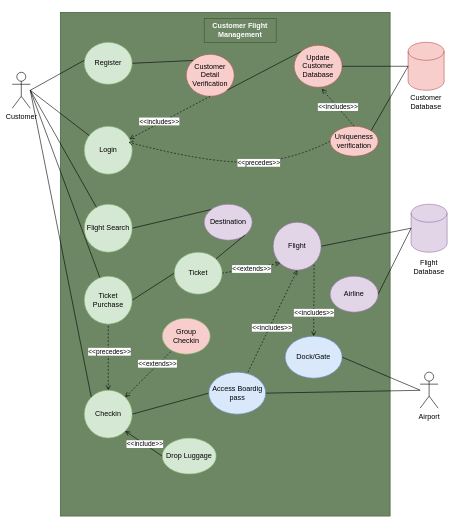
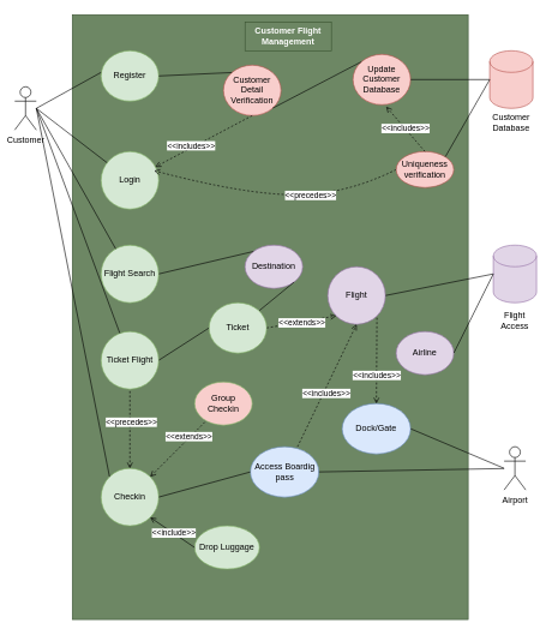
  <mxCell id="0" />
  <mxCell id="1" parent="0" />
  <mxCell id="2" value="" style="rounded=0;whiteSpace=wrap;html=1;fillColor=#6d8764;fontColor=#ffffff;strokeColor=#3A5431;" vertex="1" parent="1"><mxGeometry x="100" width="550" height="840" as="geometry" y="20" /></mxCell>
  <mxCell id="3" value="&lt;b&gt;Customer Flight Management&lt;/b&gt;" style="rounded=0;whiteSpace=wrap;html=1;fillColor=#6d8764;fontColor=#ffffff;strokeColor=#3A5431;" parent="1" vertex="1"><mxGeometry x="340" y="30" width="120" height="40" as="geometry" /></mxCell>
  <mxCell id="4" value="Customer" style="shape=umlActor;verticalLabelPosition=bottom;verticalAlign=top;html=1;outlineConnect=0;" parent="1" vertex="1"><mxGeometry x="20" y="120" width="30" height="60" as="geometry" /></mxCell>
  <mxCell id="5" value="Register" style="ellipse;whiteSpace=wrap;html=1;fillColor=#d5e8d4;strokeColor=#82b366;" parent="1" vertex="1"><mxGeometry x="140" y="70" width="80" height="70" as="geometry" /></mxCell>
  <mxCell id="6" value="Login" style="ellipse;whiteSpace=wrap;html=1;fillColor=#d5e8d4;strokeColor=#82b366;" parent="1" vertex="1"><mxGeometry x="140" y="210" width="80" height="80" as="geometry" /></mxCell>
  <mxCell id="7" value="Flight Search" style="ellipse;whiteSpace=wrap;html=1;fillColor=#d5e8d4;strokeColor=#82b366;" parent="1" vertex="1"><mxGeometry x="140" y="340" width="80" height="80" as="geometry" /></mxCell>
  <mxCell id="8" value="Checkin" style="ellipse;whiteSpace=wrap;html=1;fillColor=#d5e8d4;strokeColor=#82b366;" parent="1" vertex="1"><mxGeometry x="140" y="650" width="80" height="80" as="geometry" /></mxCell>
  <mxCell id="9" value="Drop Luggage" style="ellipse;whiteSpace=wrap;html=1;fillColor=#d5e8d4;strokeColor=#82b366;" parent="1" vertex="1"><mxGeometry x="270" y="730" width="90" height="60" as="geometry" /></mxCell>
  <mxCell id="10" value="Access Boardig pass" style="ellipse;whiteSpace=wrap;html=1;fillColor=#dae8fc;strokeColor=#6c8ebf;" parent="1" vertex="1"><mxGeometry x="347.5" y="620" width="95" height="70" as="geometry" /></mxCell>
  <mxCell id="11" value="Group Checkin" style="ellipse;whiteSpace=wrap;html=1;fillColor=#f8cecc;strokeColor=#82b366;" parent="1" vertex="1"><mxGeometry x="270" y="530" width="80" height="60" as="geometry" /></mxCell>
  <mxCell id="12" value="" style="endArrow=none;html=1;rounded=0;entryX=0;entryY=0.429;entryDx=0;entryDy=0;entryPerimeter=0;" parent="1" target="5" edge="1"><mxGeometry width="50" height="50" relative="1" as="geometry"><mxPoint x="50" y="150" as="sourcePoint" /><mxPoint x="160" y="140" as="targetPoint" /></mxGeometry></mxCell>
  <mxCell id="13" value="" style="endArrow=none;html=1;rounded=0;" parent="1" target="7" edge="1"><mxGeometry width="50" height="50" relative="1" as="geometry"><mxPoint x="50" y="150" as="sourcePoint" /><mxPoint x="160" y="160" as="targetPoint" /></mxGeometry></mxCell>
  <mxCell id="14" value="" style="endArrow=none;html=1;rounded=0;entryX=0;entryY=0;entryDx=0;entryDy=0;" parent="1" target="8" edge="1"><mxGeometry width="50" height="50" relative="1" as="geometry"><mxPoint x="50" y="150" as="sourcePoint" /><mxPoint x="160" y="160" as="targetPoint" /></mxGeometry></mxCell>
  <mxCell id="15" value="" style="endArrow=none;dashed=1;html=1;rounded=0;exitX=1;exitY=0;exitDx=0;exitDy=0;endFill=0;startFill=0;startArrow=open;" parent="1" source="8" target="11" edge="1"><mxGeometry width="50" height="50" relative="1" as="geometry"><mxPoint x="110" y="550" as="sourcePoint" /><mxPoint x="160" y="500" as="targetPoint" /></mxGeometry></mxCell>
  <mxCell id="16" value="&amp;lt;&amp;lt;extends&amp;gt;&amp;gt;" style="edgeLabel;html=1;align=center;verticalAlign=middle;resizable=0;points=[];" parent="15" vertex="1" connectable="0"><mxGeometry x="-0.014" relative="1" as="geometry"><mxPoint x="15" y="-18" as="offset" /></mxGeometry></mxCell>
  <mxCell id="17" value="" style="endArrow=open;dashed=0;html=1;rounded=0;entryX=1;entryY=1;entryDx=0;entryDy=0;exitX=0;exitY=0.5;exitDx=0;exitDy=0;startArrow=none;startFill=0;endFill=0;" parent="1" source="9" target="8" edge="1"><mxGeometry width="50" height="50" relative="1" as="geometry"><mxPoint x="110" y="600" as="sourcePoint" /><mxPoint x="160" y="550" as="targetPoint" /></mxGeometry></mxCell>
  <mxCell id="18" value="&amp;lt;&amp;lt;include&amp;gt;&amp;gt;" style="edgeLabel;html=1;align=center;verticalAlign=middle;resizable=0;points=[];" parent="17" vertex="1" connectable="0"><mxGeometry x="0.308" relative="1" as="geometry"><mxPoint x="11" y="7" as="offset" /></mxGeometry></mxCell>
  <mxCell id="19" value="" style="endArrow=none;html=1;rounded=0;" parent="1" target="6" edge="1"><mxGeometry width="50" height="50" relative="1" as="geometry"><mxPoint x="50" y="150" as="sourcePoint" /><mxPoint x="160" y="110" as="targetPoint" /></mxGeometry></mxCell>
  <mxCell id="20" value="" style="shape=cylinder3;whiteSpace=wrap;html=1;boundedLbl=1;backgroundOutline=1;size=15;fillColor=#f8cecc;strokeColor=#b85450;" parent="1" vertex="1"><mxGeometry x="680" y="70" width="60" height="80" as="geometry" /></mxCell>
  <mxCell id="21" value="Customer Database" style="text;html=1;align=center;verticalAlign=middle;whiteSpace=wrap;rounded=0;" parent="1" vertex="1"><mxGeometry x="685" y="160" width="50" height="20" as="geometry" /></mxCell>
  <mxCell id="22" value="Update&lt;div&gt;Customer&lt;/div&gt;&lt;div&gt;Database&lt;/div&gt;" style="ellipse;whiteSpace=wrap;html=1;fillColor=#f8cecc;strokeColor=#b85450;" parent="1" vertex="1"><mxGeometry x="490" y="75" width="80" height="70" as="geometry" /></mxCell>
  <mxCell id="23" value="Customer&lt;div&gt;Detail&lt;br&gt;&lt;div&gt;Verification&lt;/div&gt;&lt;/div&gt;" style="ellipse;whiteSpace=wrap;html=1;fillColor=#f8cecc;strokeColor=#b85450;" parent="1" vertex="1"><mxGeometry x="310" y="90" width="80" height="70" as="geometry" /></mxCell>
  <mxCell id="24" value="Uniqueness&lt;div&gt;verification&lt;/div&gt;" style="ellipse;whiteSpace=wrap;html=1;fillColor=#f8cecc;strokeColor=#b85450;" parent="1" vertex="1"><mxGeometry x="550" y="210" width="80" height="50" as="geometry" /></mxCell>
  <mxCell id="25" value="" style="endArrow=none;html=1;rounded=0;exitX=1;exitY=0.5;exitDx=0;exitDy=0;entryX=0;entryY=0;entryDx=0;entryDy=0;" parent="1" source="5" target="23" edge="1"><mxGeometry width="50" height="50" relative="1" as="geometry"><mxPoint x="390" y="230" as="sourcePoint" /><mxPoint x="440" y="180" as="targetPoint" /></mxGeometry></mxCell>
  <mxCell id="26" value="" style="endArrow=open;html=1;rounded=0;exitX=0.5;exitY=0;exitDx=0;exitDy=0;dashed=1;startArrow=none;startFill=0;endFill=0;entryX=0.577;entryY=1.038;entryDx=0;entryDy=0;entryPerimeter=0;" parent="1" source="24" target="22" edge="1"><mxGeometry width="50" height="50" relative="1" as="geometry"><mxPoint x="310" y="230" as="sourcePoint" /><mxPoint x="440" y="180" as="targetPoint" /></mxGeometry></mxCell>
  <mxCell id="27" value="&amp;lt;&amp;lt;includes&amp;gt;&amp;gt;" style="edgeLabel;html=1;align=center;verticalAlign=middle;resizable=0;points=[];" parent="26" vertex="1" connectable="0"><mxGeometry x="-0.569" y="-1" relative="1" as="geometry"><mxPoint x="-16" y="-18" as="offset" /></mxGeometry></mxCell>
  <mxCell id="28" value="" style="endArrow=none;html=1;rounded=0;entryX=0;entryY=0;entryDx=0;entryDy=0;exitX=1;exitY=1;exitDx=0;exitDy=0;" parent="1" source="23" target="22" edge="1"><mxGeometry width="50" height="50" relative="1" as="geometry"><mxPoint x="290" y="230" as="sourcePoint" /><mxPoint x="340" y="180" as="targetPoint" /></mxGeometry></mxCell>
  <mxCell id="29" value="" style="endArrow=none;html=1;rounded=0;entryX=0;entryY=0.5;entryDx=0;entryDy=0;entryPerimeter=0;exitX=1;exitY=0.5;exitDx=0;exitDy=0;" parent="1" source="22" target="20" edge="1"><mxGeometry width="50" height="50" relative="1" as="geometry"><mxPoint x="360" y="280" as="sourcePoint" /><mxPoint x="410" y="230" as="targetPoint" /></mxGeometry></mxCell>
  <mxCell id="30" value="" style="endArrow=none;html=1;rounded=0;entryX=0;entryY=0.5;entryDx=0;entryDy=0;entryPerimeter=0;exitX=1;exitY=0;exitDx=0;exitDy=0;" parent="1" source="24" target="20" edge="1"><mxGeometry width="50" height="50" relative="1" as="geometry"><mxPoint x="360" y="280" as="sourcePoint" /><mxPoint x="410" y="230" as="targetPoint" /></mxGeometry></mxCell>
  <mxCell id="31" value="" style="endArrow=open;dashed=1;html=1;rounded=0;exitX=0.5;exitY=1;exitDx=0;exitDy=0;startArrow=none;startFill=0;endFill=0;" parent="1" source="23" target="6" edge="1"><mxGeometry width="50" height="50" relative="1" as="geometry"><mxPoint x="360" y="190" as="sourcePoint" /><mxPoint x="410" y="140" as="targetPoint" /></mxGeometry></mxCell>
  <mxCell id="32" value="&amp;lt;&amp;lt;includes&amp;gt;&amp;gt;" style="edgeLabel;html=1;align=center;verticalAlign=middle;resizable=0;points=[];" parent="31" vertex="1" connectable="0"><mxGeometry x="0.243" y="-3" relative="1" as="geometry"><mxPoint as="offset" /></mxGeometry></mxCell>
  <mxCell id="33" value="Destination" style="ellipse;whiteSpace=wrap;html=1;fillColor=#e1d5e7;strokeColor=#9673a6;" parent="1" vertex="1"><mxGeometry x="340" y="340" width="80" height="60" as="geometry" /></mxCell>
  <mxCell id="34" value="" style="shape=cylinder3;whiteSpace=wrap;html=1;boundedLbl=1;backgroundOutline=1;size=15;fillColor=#e1d5e7;strokeColor=#9673a6;" parent="1" vertex="1"><mxGeometry x="685" y="340" width="60" height="80" as="geometry" /></mxCell>
- <mxCell id="35" value="Flight Database" style="text;html=1;align=center;verticalAlign=middle;whiteSpace=wrap;rounded=0;" parent="1" vertex="1"><mxGeometry x="685" y="430" width="60" height="30" as="geometry" /></mxCell>
- <mxCell id="36" value="Ticket Purchase" style="ellipse;whiteSpace=wrap;html=1;fillColor=#d5e8d4;strokeColor=#82b366;" parent="1" vertex="1"><mxGeometry x="140" y="460" width="80" height="80" as="geometry" /></mxCell>
+ <mxCell id="35" value="Flight Access" style="text;html=1;align=center;verticalAlign=middle;whiteSpace=wrap;rounded=0;" parent="1" vertex="1"><mxGeometry x="685" y="430" width="60" height="30" as="geometry" /></mxCell>
+ <mxCell id="36" value="Ticket Flight" style="ellipse;whiteSpace=wrap;html=1;fillColor=#d5e8d4;strokeColor=#82b366;" parent="1" vertex="1"><mxGeometry x="140" y="460" width="80" height="80" as="geometry" /></mxCell>
  <mxCell id="37" value="Flight" style="ellipse;whiteSpace=wrap;html=1;fillColor=#e1d5e7;strokeColor=#9673a6;" parent="1" vertex="1"><mxGeometry x="455" y="370" width="80" height="80" as="geometry" /></mxCell>
  <mxCell id="38" value="" style="endArrow=none;html=1;rounded=0;entryX=1;entryY=0.5;entryDx=0;entryDy=0;exitX=0;exitY=0;exitDx=0;exitDy=0;" parent="1" source="33" target="7" edge="1"><mxGeometry width="50" height="50" relative="1" as="geometry"><mxPoint x="400" y="360" as="sourcePoint" /><mxPoint x="450" y="310" as="targetPoint" /></mxGeometry></mxCell>
  <mxCell id="39" value="" style="endArrow=none;html=1;rounded=0;" parent="1" source="36" edge="1"><mxGeometry width="50" height="50" relative="1" as="geometry"><mxPoint x="400" y="460" as="sourcePoint" /><mxPoint x="50" y="150" as="targetPoint" /></mxGeometry></mxCell>
  <mxCell id="40" value="Airline" style="ellipse;whiteSpace=wrap;html=1;fillColor=#e1d5e7;strokeColor=#9673a6;" parent="1" vertex="1"><mxGeometry x="550" y="460" width="80" height="60" as="geometry" /></mxCell>
  <mxCell id="41" value="" style="endArrow=none;html=1;rounded=0;entryX=1;entryY=0.5;entryDx=0;entryDy=0;exitX=0;exitY=0.5;exitDx=0;exitDy=0;exitPerimeter=0;" parent="1" source="34" target="40" edge="1"><mxGeometry width="50" height="50" relative="1" as="geometry"><mxPoint x="400" y="460" as="sourcePoint" /><mxPoint x="450" y="410" as="targetPoint" /></mxGeometry></mxCell>
  <mxCell id="42" value="" style="endArrow=none;html=1;rounded=0;entryX=0;entryY=0.5;entryDx=0;entryDy=0;entryPerimeter=0;exitX=1;exitY=0.5;exitDx=0;exitDy=0;" parent="1" source="37" target="34" edge="1"><mxGeometry width="50" height="50" relative="1" as="geometry"><mxPoint x="400" y="460" as="sourcePoint" /><mxPoint x="450" y="410" as="targetPoint" /></mxGeometry></mxCell>
  <mxCell id="43" value="" style="endArrow=none;html=1;rounded=0;exitX=1;exitY=1;exitDx=0;exitDy=0;" parent="1" source="33" target="51" edge="1"><mxGeometry width="50" height="50" relative="1" as="geometry"><mxPoint x="400" y="360" as="sourcePoint" /><mxPoint x="450" y="310" as="targetPoint" /></mxGeometry></mxCell>
  <mxCell id="44" value="" style="endArrow=none;html=1;rounded=0;exitX=1;exitY=0.5;exitDx=0;exitDy=0;entryX=0;entryY=0.5;entryDx=0;entryDy=0;" parent="1" source="8" target="10" edge="1"><mxGeometry width="50" height="50" relative="1" as="geometry"><mxPoint x="400" y="760" as="sourcePoint" /><mxPoint x="450" y="710" as="targetPoint" /></mxGeometry></mxCell>
  <mxCell id="45" value="" style="endArrow=open;html=1;rounded=0;exitX=0;exitY=0.5;exitDx=0;exitDy=0;entryX=0.919;entryY=0.332;entryDx=0;entryDy=0;curved=1;endFill=0;dashed=1;entryPerimeter=0;" parent="1" source="24" target="6" edge="1"><mxGeometry width="50" height="50" relative="1" as="geometry"><mxPoint x="620" y="230" as="sourcePoint" /><mxPoint x="220" y="260" as="targetPoint" /><Array as="points"><mxPoint x="480" y="270" /><mxPoint x="340" y="270" /></Array></mxGeometry></mxCell>
  <mxCell id="46" value="&amp;lt;&amp;lt;precedes&amp;gt;&amp;gt;" style="edgeLabel;html=1;align=center;verticalAlign=middle;resizable=0;points=[];" vertex="1" connectable="0" parent="45"><mxGeometry x="-0.032" y="-17" relative="1" as="geometry"><mxPoint x="41" y="17" as="offset" /></mxGeometry></mxCell>
  <mxCell id="47" value="Airport" style="shape=umlActor;verticalLabelPosition=bottom;verticalAlign=top;html=1;outlineConnect=0;" vertex="1" parent="1"><mxGeometry x="700" y="620" width="30" height="60" as="geometry" /></mxCell>
  <mxCell id="48" value="" style="endArrow=none;html=1;rounded=0;exitX=1;exitY=0.5;exitDx=0;exitDy=0;" edge="1" parent="1" source="10" target="47"><mxGeometry width="50" height="50" relative="1" as="geometry"><mxPoint x="340" y="640" as="sourcePoint" /><mxPoint x="282.222" y="900" as="targetPoint" /></mxGeometry></mxCell>
  <mxCell id="49" value="" style="endArrow=none;dashed=1;html=1;rounded=0;entryX=0.5;entryY=1;entryDx=0;entryDy=0;exitX=0.5;exitY=0;exitDx=0;exitDy=0;startArrow=open;startFill=0;" edge="1" parent="1" source="8" target="36"><mxGeometry width="50" height="50" relative="1" as="geometry"><mxPoint x="340" y="540" as="sourcePoint" /><mxPoint x="390" y="490" as="targetPoint" /></mxGeometry></mxCell>
  <mxCell id="50" value="&amp;lt;&amp;lt;precedes&amp;gt;&amp;gt;" style="edgeLabel;html=1;align=center;verticalAlign=middle;resizable=0;points=[];" vertex="1" connectable="0" parent="49"><mxGeometry x="0.178" y="-1" relative="1" as="geometry"><mxPoint as="offset" /></mxGeometry></mxCell>
  <mxCell id="51" value="Ticket" style="ellipse;whiteSpace=wrap;html=1;fillColor=#d5e8d4;strokeColor=#82b366;" vertex="1" parent="1"><mxGeometry x="290" y="420" width="80" height="70" as="geometry" /></mxCell>
  <mxCell id="52" value="" style="endArrow=none;html=1;rounded=0;exitX=1;exitY=0.5;exitDx=0;exitDy=0;entryX=0;entryY=0.5;entryDx=0;entryDy=0;" edge="1" parent="1" source="36" target="51"><mxGeometry width="50" height="50" relative="1" as="geometry"><mxPoint x="340" y="540" as="sourcePoint" /><mxPoint x="390" y="490" as="targetPoint" /></mxGeometry></mxCell>
  <mxCell id="53" value="" style="endArrow=open;dashed=1;html=1;rounded=0;entryX=0;entryY=1;entryDx=0;entryDy=0;exitX=1;exitY=0.5;exitDx=0;exitDy=0;endFill=0;" edge="1" parent="1" source="51" target="37"><mxGeometry width="50" height="50" relative="1" as="geometry"><mxPoint x="340" y="540" as="sourcePoint" /><mxPoint x="390" y="490" as="targetPoint" /></mxGeometry></mxCell>
  <mxCell id="54" value="&amp;lt;&amp;lt;extends&amp;gt;&amp;gt;" style="edgeLabel;html=1;align=center;verticalAlign=middle;resizable=0;points=[];" vertex="1" connectable="0" parent="53"><mxGeometry x="-0.223" y="-1" relative="1" as="geometry"><mxPoint x="11" y="-2" as="offset" /></mxGeometry></mxCell>
  <mxCell id="55" value="Dock/Gate" style="ellipse;whiteSpace=wrap;html=1;fillColor=#dae8fc;strokeColor=#6c8ebf;" vertex="1" parent="1"><mxGeometry x="475" y="560" width="95" height="70" as="geometry" /></mxCell>
  <mxCell id="56" value="" style="endArrow=none;html=1;rounded=0;entryX=1;entryY=0.5;entryDx=0;entryDy=0;" edge="1" parent="1" target="55"><mxGeometry width="50" height="50" relative="1" as="geometry"><mxPoint x="700" y="650" as="sourcePoint" /><mxPoint x="390" y="590" as="targetPoint" /></mxGeometry></mxCell>
  <mxCell id="57" value="" style="endArrow=none;dashed=1;html=1;rounded=0;entryX=1;entryY=1;entryDx=0;entryDy=0;exitX=0.5;exitY=0;exitDx=0;exitDy=0;startArrow=open;startFill=0;" edge="1" parent="1" source="55" target="37"><mxGeometry width="50" height="50" relative="1" as="geometry"><mxPoint x="340" y="640" as="sourcePoint" /><mxPoint x="390" y="590" as="targetPoint" /></mxGeometry></mxCell>
  <mxCell id="58" value="&amp;lt;&amp;lt;includes&amp;gt;&amp;gt;" style="edgeLabel;html=1;align=center;verticalAlign=middle;resizable=0;points=[];" vertex="1" connectable="0" parent="57"><mxGeometry x="-0.112" y="-3" relative="1" as="geometry"><mxPoint x="-3" y="14" as="offset" /></mxGeometry></mxCell>
  <mxCell id="59" value="" style="endArrow=open;dashed=1;html=1;rounded=0;entryX=0.5;entryY=1;entryDx=0;entryDy=0;exitX=0.689;exitY=0;exitDx=0;exitDy=0;exitPerimeter=0;endFill=0;" edge="1" parent="1" source="10" target="37"><mxGeometry width="50" height="50" relative="1" as="geometry"><mxPoint x="340" y="640" as="sourcePoint" /><mxPoint x="390" y="590" as="targetPoint" /></mxGeometry></mxCell>
  <mxCell id="60" value="&amp;lt;&amp;lt;includes&amp;gt;&amp;gt;" style="edgeLabel;html=1;align=center;verticalAlign=middle;resizable=0;points=[];" vertex="1" connectable="0" parent="59"><mxGeometry x="-0.097" y="-3" relative="1" as="geometry"><mxPoint y="1" as="offset" /></mxGeometry></mxCell>
